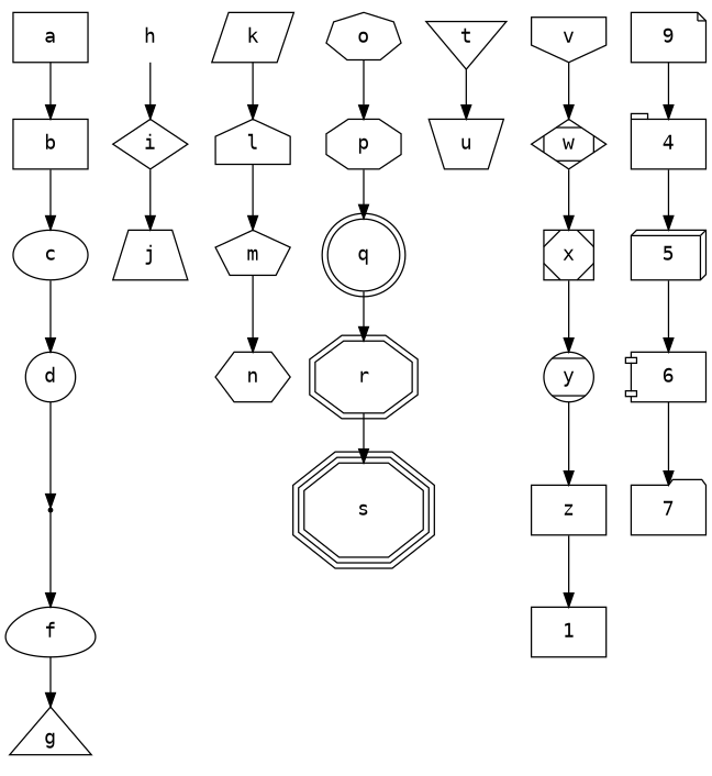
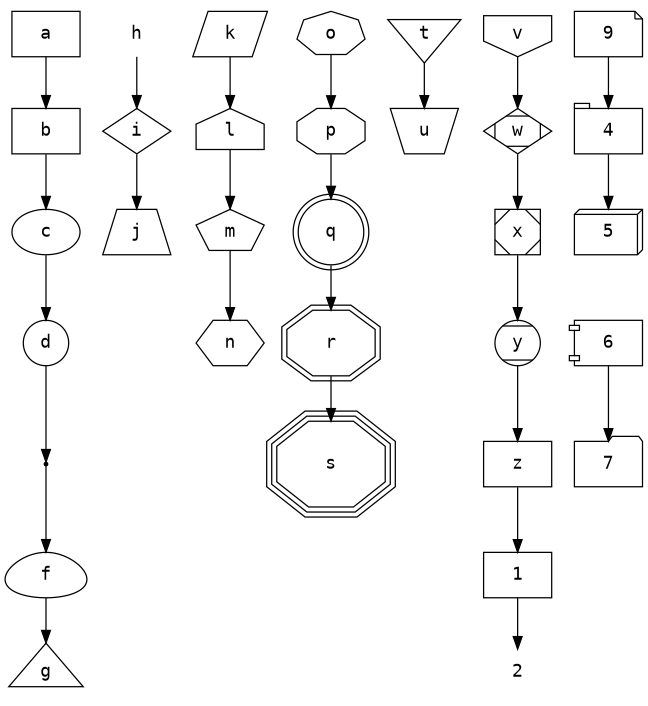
  digraph {
    fontname="DejaVu Sans Mono"
    node [fontname="DejaVu Sans Mono"]
    edge [fontname="DejaVu Sans Mono"]
    a [height=0.5 shape=box width=0.75]
    b [height=0.5 shape=polygon width=0.75]
    c [height=0.5 shape=ellipse width=0.75]
    d [height=0.5 shape=circle width=0.5]
    e [height=0.05 shape=point width=0.038889]
    f [height=0.5 shape=egg width=0.7881]
    g [height=0.63889 shape=triangle width=0.81802]
    h [height=0.5 shape=plaintext width=0.75]
    i [height=0.5 shape=diamond width=0.75]
    j [height=0.5 shape=trapezium width=0.75]
    k [height=0.5 shape=parallelogram width=0.76378]
    l [height=0.5 shape=house width=0.75]
    m [height=0.5 shape=pentagon width=0.75]
    n [height=0.5 shape=hexagon width=0.75]
    o [height=0.5 shape=septagon width=0.75]
    p [height=0.5 shape=octagon width=0.75]
    q [height=0.61111 shape=doublecircle width=0.61111]
    r [height=0.61111 shape=doubleoctagon width=0.86111]
    s [height=0.72222 shape=tripleoctagon width=0.97222]
    t [height=0.63889 shape=invtriangle width=0.75]
    u [height=0.5 shape=invtrapezium width=0.75]
    v [height=0.5 shape=invhouse width=0.75]
    w [height=0.5 shape=Mdiamond width=0.75]
    x [height=0.5 shape=Msquare width=0.5]
    y [height=0.5 shape=Mcircle width=0.5]
    z [height=0.5 shape=rect width=0.75]
    1 [height=0.5 shape=rectangle width=0.75]
+   2 [height=0.5 shape=none width=0.75]
    n29 [height=0.5 label=9 shape=note width=0.75]
    4 [height=0.5 shape=tab width=0.75]
    5 [height=0.5 shape=box3d width=0.75]
    6 [height=0.5 shape=component width=0.75]
    7 [height=0.5 shape=folder width=0.75]
    a -> b
    b -> c
    c -> d
    d -> e
    e -> f
    f -> g
    h -> i
    i -> j
    k -> l
    l -> m
    m -> n
    o -> p
    p -> q
    q -> r
    r -> s
    t -> u
    v -> w
    w -> x
    x -> y
    y -> z
    z -> 1
+   1 -> 2
    n29 -> 4
    4 -> 5
-   5 -> 6
    6 -> 7
  }
